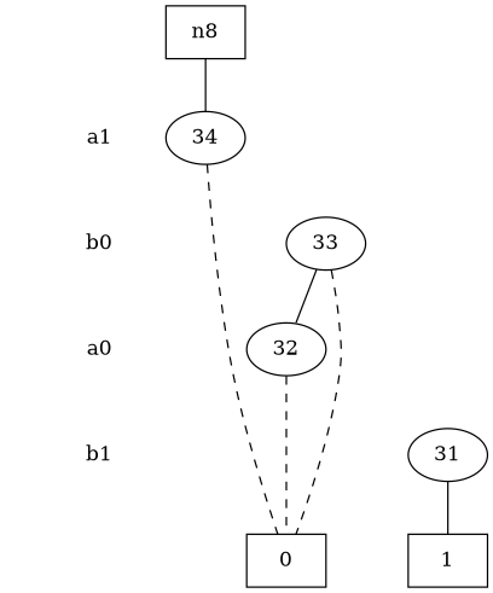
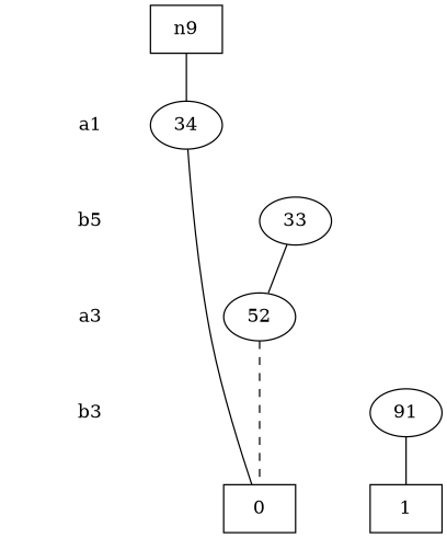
  digraph {
    node [shape=plaintext]
    edge [dir=none style=invis]
    "CONST NODES" [style=invis]
    " a1 "
-   " b0 "
-   " a0 "
-   " b1 "
-   "  n9  " [shape=box label=n8]
+   " b0 " [label=b5]
+   " a0 " [label=a3]
+   " b1 " [label=b3]
+   "  n9  " [shape=box]
    34 [shape=""]
    33 [shape=""]
-   32 [shape=""]
-   31 [shape=""]
+   32 [label=52 shape=""]
+   31 [label=91 shape=""]
    n11 [label=0 shape=box]
    n12 [label=1 shape=box]
    subgraph sub_1 {
      "CONST NODES"
      " a1 "
      " b0 "
      " a0 "
      " b1 "
    }
    subgraph sub_2 {
      rank=same
      "  n9  "
    }
    subgraph sub_3 {
      rank=same
      " a1 "
      34
    }
    subgraph sub_4 {
      rank=same
      " b0 "
      33
    }
    subgraph sub_5 {
      rank=same
      " a0 "
      32
    }
    subgraph sub_6 {
      rank=same
      " b1 "
      31
    }
    subgraph sub_7 {
      rank=same
      "CONST NODES"
      subgraph sub_8 {
        rank=same
        n11
        n12
      }
    }
    " a1 " -> " b0 "
    " b0 " -> " a0 "
    " a0 " -> " b1 "
    " b1 " -> "CONST NODES"
    "  n9  " -> 34 [style=solid]
-   34 -> n11 [style=dashed]
+   34 -> n11 [style=solid]
    33 -> 32 [style=""]
-   33 -> n11 [style=dashed]
    32 -> n11 [style=dashed]
    31 -> n12 [style=""]
  }
